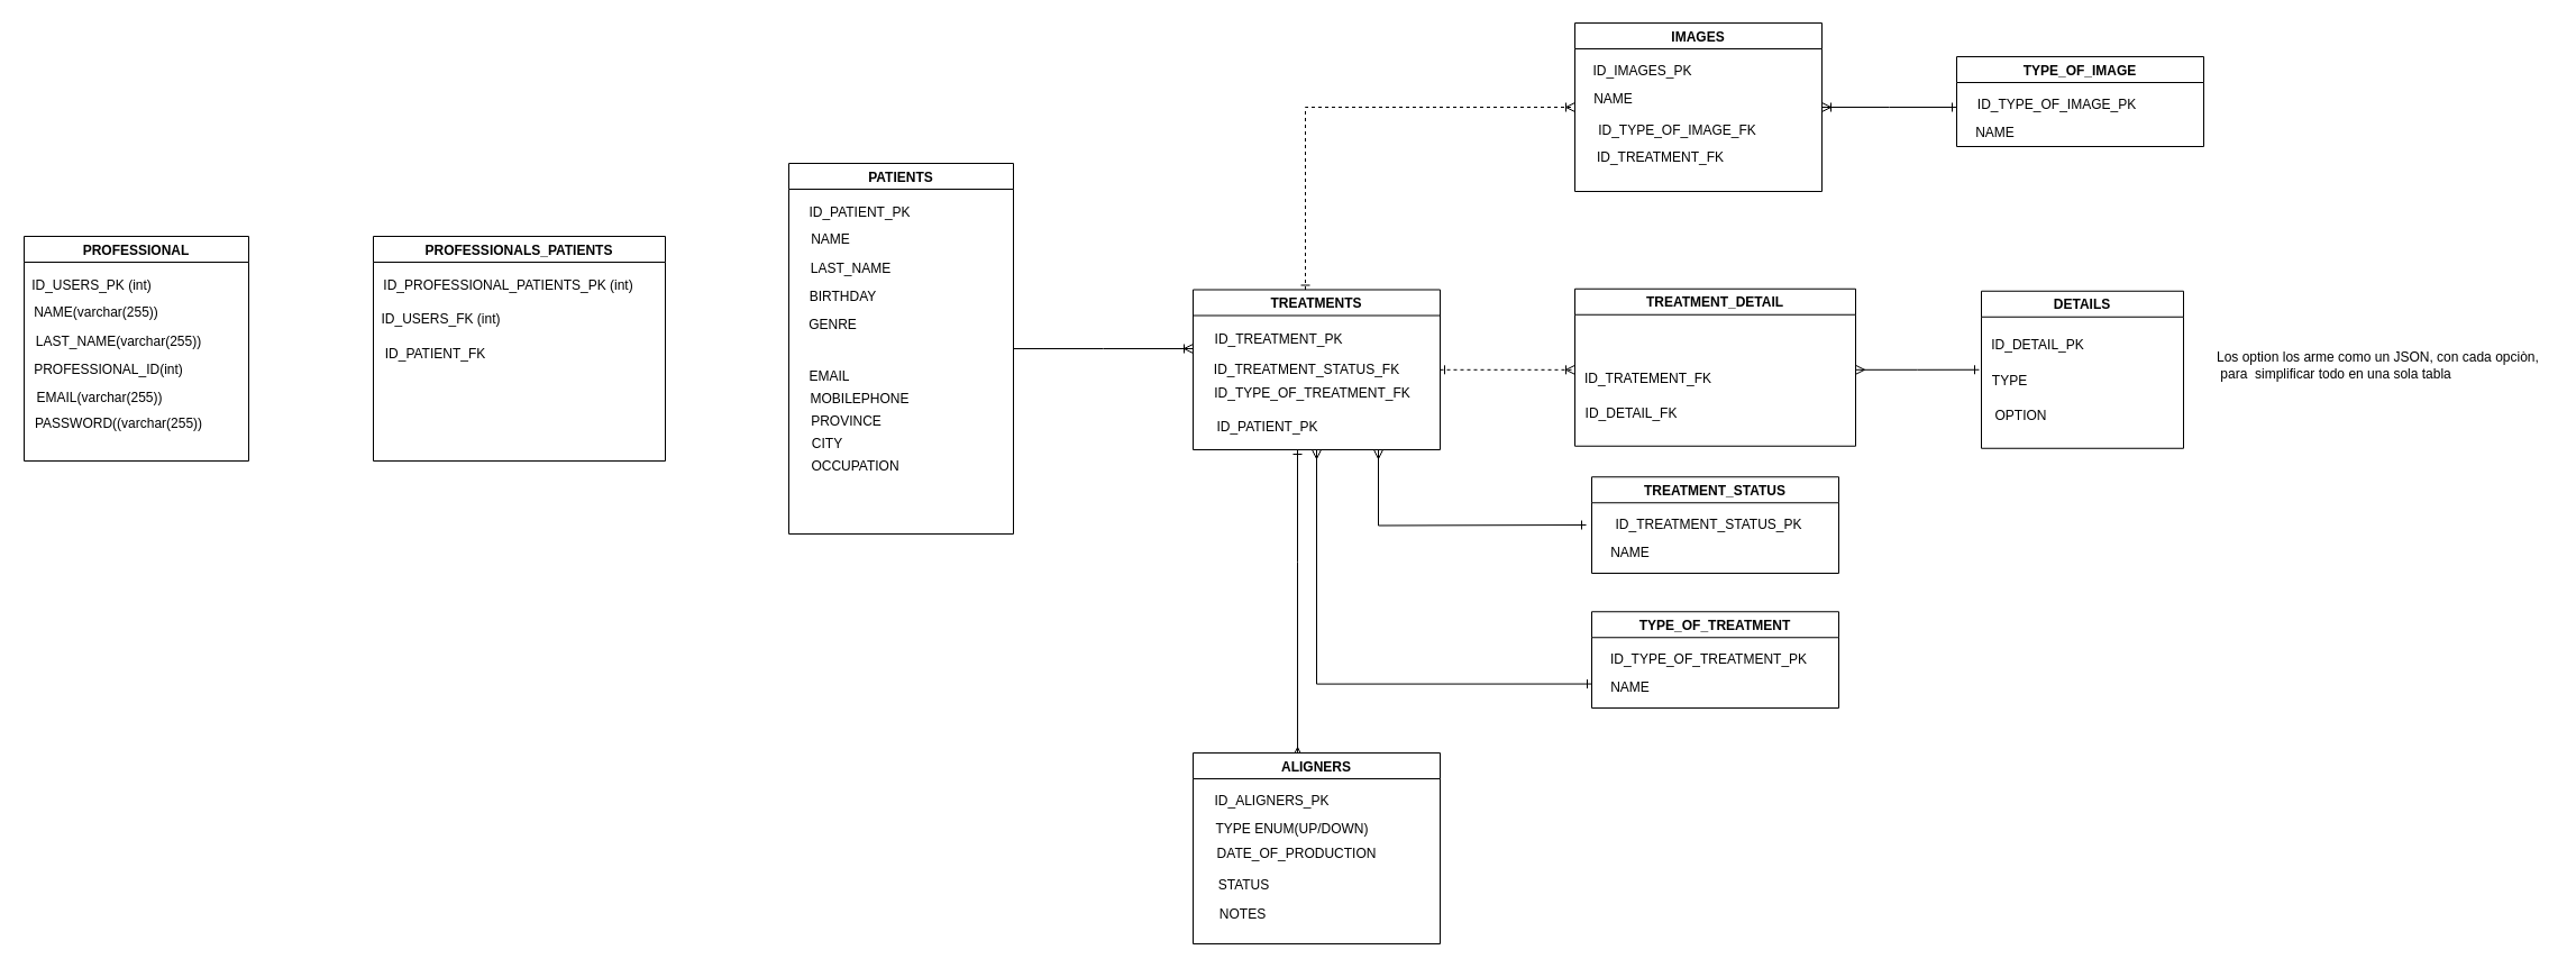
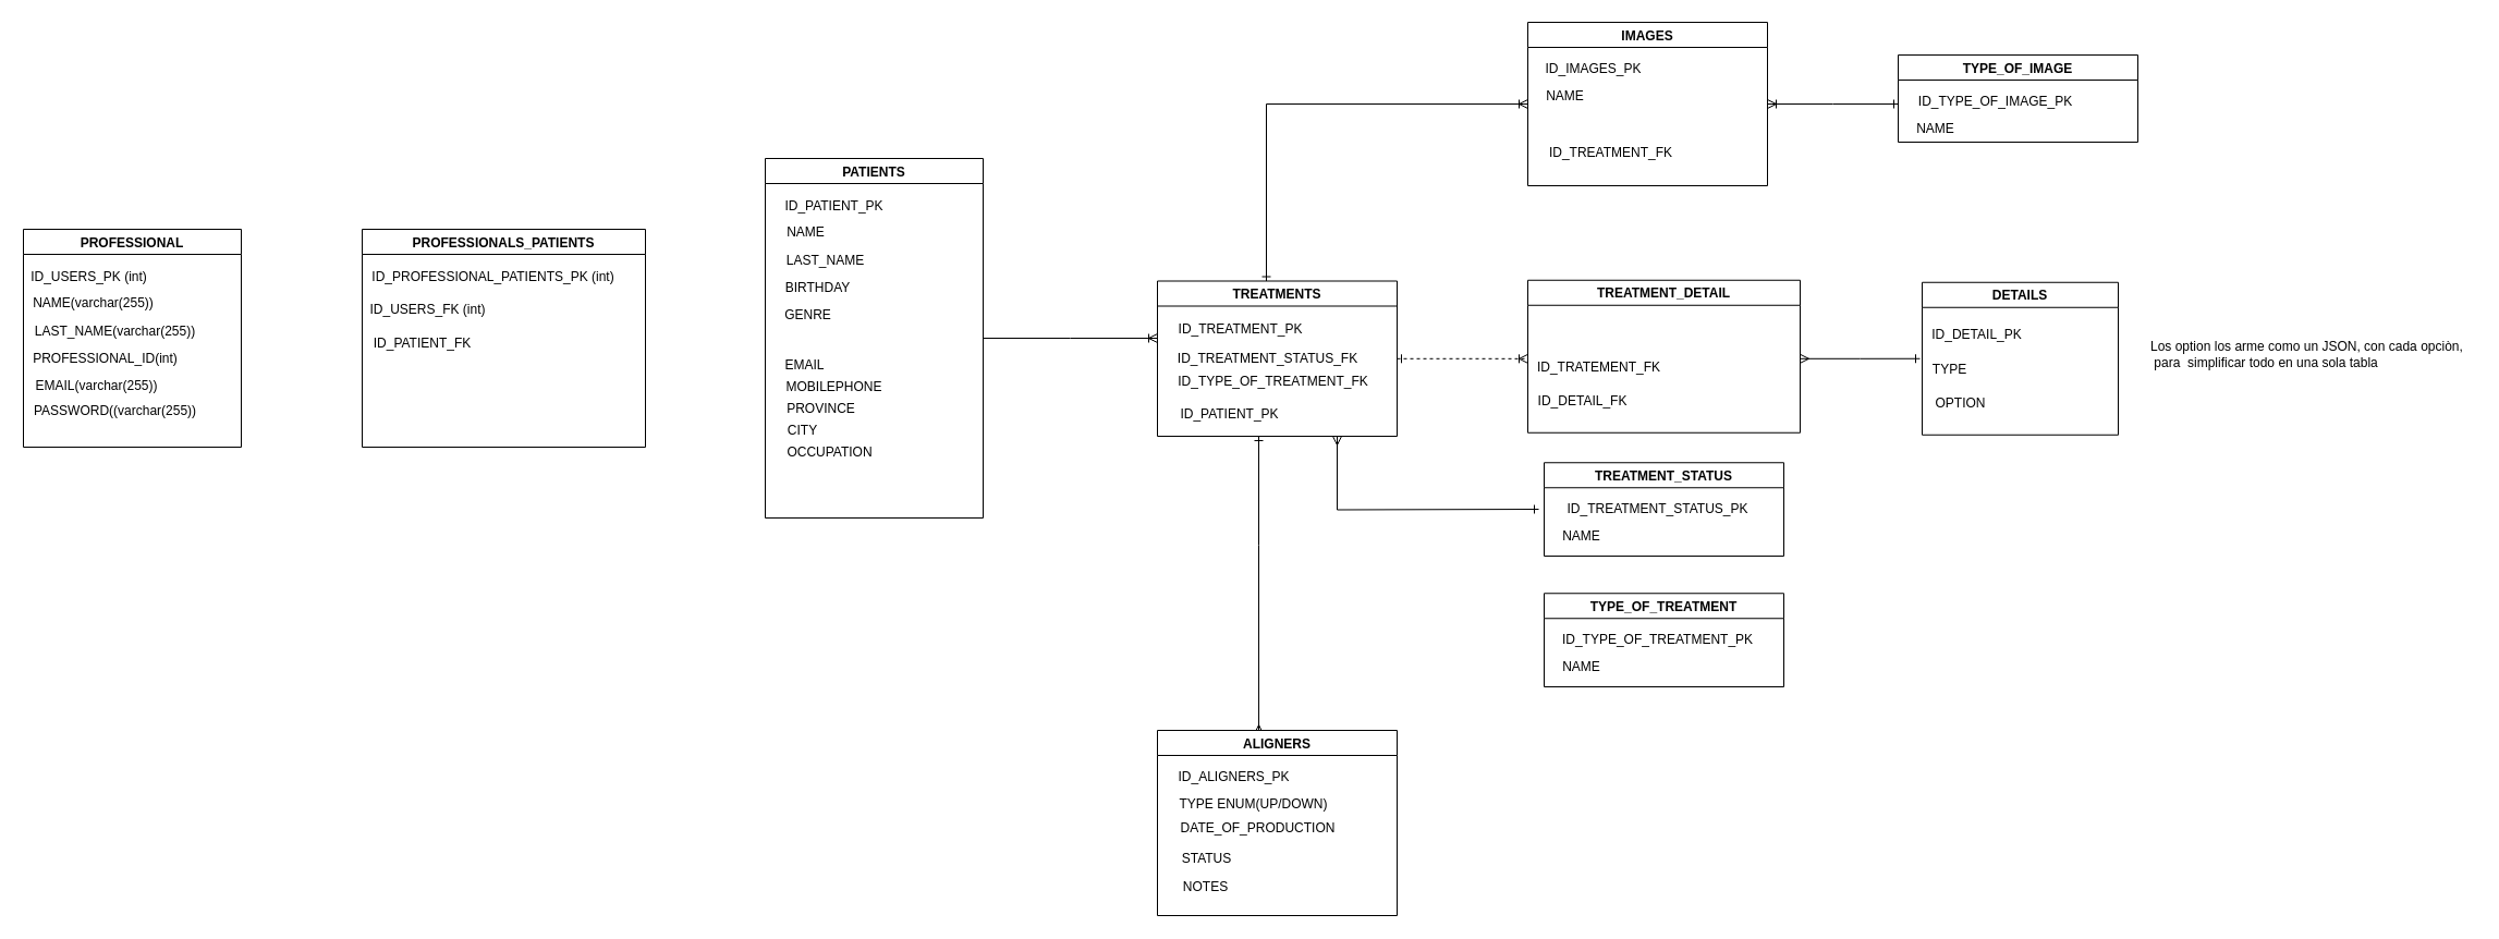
  <mxCell id="0" />
  <mxCell id="1" parent="0" />
  <mxCell id="2" value="PROFESSIONAL" style="swimlane;" vertex="1" parent="1"><mxGeometry x="21" y="210" width="200" height="200" as="geometry" /></mxCell>
  <mxCell id="3" value="PASSWORD((varchar(255))" style="text;html=1;align=center;verticalAlign=middle;resizable=0;points=[];autosize=1;strokeColor=none;fillColor=none;" vertex="1" parent="2"><mxGeometry x="4" y="157" width="160" height="20" as="geometry" /></mxCell>
  <mxCell id="4" value="EMAIL(varchar(255))" style="text;html=1;align=center;verticalAlign=middle;resizable=0;points=[];autosize=1;strokeColor=none;fillColor=none;" vertex="1" parent="2"><mxGeometry x="2" y="134" width="130" height="20" as="geometry" /></mxCell>
  <mxCell id="5" value="PROFESSIONAL_ID(int)" style="text;html=1;align=center;verticalAlign=middle;resizable=0;points=[];autosize=1;strokeColor=none;fillColor=none;" vertex="1" parent="2"><mxGeometry y="109" width="150" height="20" as="geometry" /></mxCell>
  <mxCell id="6" value="NAME(varchar(255))" style="text;html=1;align=center;verticalAlign=middle;resizable=0;points=[];autosize=1;strokeColor=none;fillColor=none;" vertex="1" parent="2"><mxGeometry x="-1" y="58" width="130" height="20" as="geometry" /></mxCell>
  <mxCell id="7" value="ID_USERS_PK (int)" style="text;html=1;align=center;verticalAlign=middle;resizable=0;points=[];autosize=1;strokeColor=none;fillColor=none;" vertex="1" parent="1"><mxGeometry x="21" y="244" width="120" height="20" as="geometry" /></mxCell>
  <mxCell id="8" value="LAST_NAME(varchar(255))" style="text;html=1;align=center;verticalAlign=middle;resizable=0;points=[];autosize=1;strokeColor=none;fillColor=none;" vertex="1" parent="1"><mxGeometry x="25" y="294" width="160" height="20" as="geometry" /></mxCell>
  <mxCell id="9" style="edgeStyle=orthogonalEdgeStyle;rounded=0;orthogonalLoop=1;jettySize=auto;html=1;startArrow=baseDash;startFill=0;endArrow=ERoneToMany;endFill=0;" edge="1" parent="1" source="10"><mxGeometry relative="1" as="geometry"><mxPoint x="1062" y="310" as="targetPoint" /></mxGeometry></mxCell>
  <mxCell id="10" value="PATIENTS" style="swimlane;" vertex="1" parent="1"><mxGeometry x="702" y="145" width="200" height="330" as="geometry" /></mxCell>
  <mxCell id="11" value="GENRE" style="text;html=1;align=center;verticalAlign=middle;resizable=0;points=[];autosize=1;strokeColor=none;fillColor=none;" vertex="1" parent="10"><mxGeometry x="9" y="134" width="60" height="20" as="geometry" /></mxCell>
  <mxCell id="12" value="BIRTHDAY" style="text;html=1;align=center;verticalAlign=middle;resizable=0;points=[];autosize=1;strokeColor=none;fillColor=none;" vertex="1" parent="10"><mxGeometry x="8" y="109" width="80" height="20" as="geometry" /></mxCell>
  <mxCell id="13" value="NAME" style="text;html=1;align=center;verticalAlign=middle;resizable=0;points=[];autosize=1;strokeColor=none;fillColor=none;" vertex="1" parent="10"><mxGeometry x="12" y="58" width="50" height="20" as="geometry" /></mxCell>
  <mxCell id="14" value="EMAIL" style="text;html=1;align=center;verticalAlign=middle;resizable=0;points=[];autosize=1;strokeColor=none;fillColor=none;" vertex="1" parent="10"><mxGeometry x="11" y="180" width="50" height="20" as="geometry" /></mxCell>
  <mxCell id="15" value="OCCUPATION" style="text;html=1;align=center;verticalAlign=middle;resizable=0;points=[];autosize=1;strokeColor=none;fillColor=none;" vertex="1" parent="10"><mxGeometry x="14" y="260" width="90" height="20" as="geometry" /></mxCell>
  <mxCell id="16" value="ID_PATIENT_PK" style="text;html=1;align=center;verticalAlign=middle;resizable=0;points=[];autosize=1;strokeColor=none;fillColor=none;" vertex="1" parent="1"><mxGeometry x="710" y="179" width="110" height="20" as="geometry" /></mxCell>
  <mxCell id="17" value="LAST_NAME" style="text;html=1;align=center;verticalAlign=middle;resizable=0;points=[];autosize=1;strokeColor=none;fillColor=none;" vertex="1" parent="1"><mxGeometry x="712" y="229" width="90" height="20" as="geometry" /></mxCell>
  <mxCell id="18" value="MOBILEPHONE" style="text;html=1;align=center;verticalAlign=middle;resizable=0;points=[];autosize=1;strokeColor=none;fillColor=none;" vertex="1" parent="1"><mxGeometry x="715" y="345" width="100" height="20" as="geometry" /></mxCell>
  <mxCell id="19" value="PROVINCE" style="text;html=1;align=center;verticalAlign=middle;resizable=0;points=[];autosize=1;strokeColor=none;fillColor=none;" vertex="1" parent="1"><mxGeometry x="713" y="365" width="80" height="20" as="geometry" /></mxCell>
  <mxCell id="20" value="CITY" style="text;html=1;align=center;verticalAlign=middle;resizable=0;points=[];autosize=1;strokeColor=none;fillColor=none;" vertex="1" parent="1"><mxGeometry x="716" y="385" width="40" height="20" as="geometry" /></mxCell>
  <mxCell id="21" style="edgeStyle=orthogonalEdgeStyle;rounded=0;orthogonalLoop=1;jettySize=auto;html=1;startArrow=ERmany;startFill=0;endArrow=ERone;endFill=0;" edge="1" parent="1" source="22"><mxGeometry relative="1" as="geometry"><mxPoint x="1762" y="328.75" as="targetPoint" /><Array as="points"><mxPoint x="1707" y="329" /></Array></mxGeometry></mxCell>
  <mxCell id="22" value="TREATMENT_DETAIL" style="swimlane;" vertex="1" parent="1"><mxGeometry x="1402" y="256.75" width="250" height="140" as="geometry" /></mxCell>
  <mxCell id="23" value="ID_TRATEMENT_FK" style="text;html=1;align=center;verticalAlign=middle;resizable=0;points=[];autosize=1;strokeColor=none;fillColor=none;" vertex="1" parent="22"><mxGeometry y="70" width="130" height="20" as="geometry" /></mxCell>
  <mxCell id="24" value="ID_DETAIL_FK" style="text;html=1;align=center;verticalAlign=middle;resizable=0;points=[];autosize=1;strokeColor=none;fillColor=none;" vertex="1" parent="22"><mxGeometry y="101.25" width="100" height="20" as="geometry" /></mxCell>
  <mxCell id="25" style="edgeStyle=orthogonalEdgeStyle;rounded=0;orthogonalLoop=1;jettySize=auto;html=1;startArrow=ERone;startFill=0;endArrow=ERoneToMany;endFill=0;entryX=0;entryY=0.105;entryDx=0;entryDy=0;entryPerimeter=0;dashed=1;" edge="1" parent="1" source="29" target="23"><mxGeometry relative="1" as="geometry"><mxPoint x="1392" y="328.75" as="targetPoint" /></mxGeometry></mxCell>
- <mxCell id="26" style="edgeStyle=orthogonalEdgeStyle;rounded=0;orthogonalLoop=1;jettySize=auto;html=1;entryX=0;entryY=0.75;entryDx=0;entryDy=0;startArrow=ERmany;startFill=0;endArrow=ERone;endFill=0;" edge="1" parent="1" source="29" target="38"><mxGeometry relative="1" as="geometry"><Array as="points"><mxPoint x="1172" y="609" /></Array></mxGeometry></mxCell>
- <mxCell id="27" style="edgeStyle=orthogonalEdgeStyle;rounded=0;orthogonalLoop=1;jettySize=auto;html=1;entryX=0;entryY=0.5;entryDx=0;entryDy=0;startArrow=ERone;startFill=0;endArrow=ERoneToMany;endFill=0;dashed=1;" edge="1" parent="1" source="29" target="42"><mxGeometry relative="1" as="geometry"><Array as="points"><mxPoint x="1162" y="95" /></Array></mxGeometry></mxCell>
+ <mxCell id="27" style="edgeStyle=orthogonalEdgeStyle;rounded=0;orthogonalLoop=1;jettySize=auto;html=1;entryX=0;entryY=0.5;entryDx=0;entryDy=0;startArrow=ERone;startFill=0;endArrow=ERoneToMany;endFill=0;" edge="1" parent="1" source="29" target="42"><mxGeometry relative="1" as="geometry"><Array as="points"><mxPoint x="1162" y="95" /></Array></mxGeometry></mxCell>
  <mxCell id="28" style="edgeStyle=orthogonalEdgeStyle;rounded=0;orthogonalLoop=1;jettySize=auto;html=1;entryX=0.423;entryY=0.018;entryDx=0;entryDy=0;entryPerimeter=0;startArrow=ERone;startFill=0;endArrow=ERmany;endFill=0;" edge="1" parent="1" source="29" target="50"><mxGeometry relative="1" as="geometry"><Array as="points"><mxPoint x="1155" y="500" /><mxPoint x="1155" y="500" /></Array></mxGeometry></mxCell>
  <mxCell id="29" value="TREATMENTS" style="swimlane;" vertex="1" parent="1"><mxGeometry x="1062" y="257.5" width="220" height="142.5" as="geometry" /></mxCell>
  <mxCell id="30" value="ID_TREATMENT_STATUS_FK" style="text;html=1;align=center;verticalAlign=middle;resizable=0;points=[];autosize=1;strokeColor=none;fillColor=none;" vertex="1" parent="29"><mxGeometry x="11" y="61.25" width="180" height="20" as="geometry" /></mxCell>
  <mxCell id="31" value="ID_TYPE_OF_TREATMENT_FK" style="text;html=1;align=center;verticalAlign=middle;resizable=0;points=[];autosize=1;strokeColor=none;fillColor=none;" vertex="1" parent="29"><mxGeometry x="11" y="82.5" width="190" height="20" as="geometry" /></mxCell>
  <mxCell id="32" value="ID_TREATMENT_PK" style="text;html=1;align=center;verticalAlign=middle;resizable=0;points=[];autosize=1;strokeColor=none;fillColor=none;" vertex="1" parent="29"><mxGeometry x="11" y="34" width="130" height="20" as="geometry" /></mxCell>
  <mxCell id="33" value="ID_PATIENT_PK" style="text;html=1;align=center;verticalAlign=middle;resizable=0;points=[];autosize=1;strokeColor=none;fillColor=none;" vertex="1" parent="29"><mxGeometry x="11" y="112.5" width="110" height="20" as="geometry" /></mxCell>
  <mxCell id="34" value="DETAILS" style="swimlane;" vertex="1" parent="1"><mxGeometry x="1764" y="258.75" width="180" height="140" as="geometry" /></mxCell>
  <mxCell id="35" value="TYPE" style="text;html=1;align=center;verticalAlign=middle;resizable=0;points=[];autosize=1;strokeColor=none;fillColor=none;" vertex="1" parent="34"><mxGeometry y="70" width="50" height="20" as="geometry" /></mxCell>
  <mxCell id="36" value="ID_DETAIL_PK" style="text;html=1;align=center;verticalAlign=middle;resizable=0;points=[];autosize=1;strokeColor=none;fillColor=none;" vertex="1" parent="34"><mxGeometry y="38" width="100" height="20" as="geometry" /></mxCell>
  <mxCell id="37" value="OPTION" style="text;html=1;align=center;verticalAlign=middle;resizable=0;points=[];autosize=1;strokeColor=none;fillColor=none;" vertex="1" parent="34"><mxGeometry x="5" y="101.25" width="60" height="20" as="geometry" /></mxCell>
  <mxCell id="38" value="TYPE_OF_TREATMENT" style="swimlane;" vertex="1" parent="1"><mxGeometry x="1417" y="544.25" width="220" height="85.75" as="geometry" /></mxCell>
  <mxCell id="39" value="NAME" style="text;html=1;align=center;verticalAlign=middle;resizable=0;points=[];autosize=1;strokeColor=none;fillColor=none;" vertex="1" parent="38"><mxGeometry x="9" y="58" width="50" height="20" as="geometry" /></mxCell>
  <mxCell id="40" value="ID_TYPE_OF_TREATMENT_PK" style="text;html=1;align=center;verticalAlign=middle;resizable=0;points=[];autosize=1;strokeColor=none;fillColor=none;" vertex="1" parent="38"><mxGeometry x="9" y="32.88" width="190" height="20" as="geometry" /></mxCell>
  <mxCell id="41" style="edgeStyle=orthogonalEdgeStyle;rounded=0;orthogonalLoop=1;jettySize=auto;html=1;startArrow=ERoneToMany;startFill=0;endArrow=ERone;endFill=0;" edge="1" parent="1" source="42"><mxGeometry relative="1" as="geometry"><mxPoint x="1742" y="95" as="targetPoint" /></mxGeometry></mxCell>
  <mxCell id="42" value="IMAGES" style="swimlane;" vertex="1" parent="1"><mxGeometry x="1402" y="20" width="220" height="150" as="geometry" /></mxCell>
  <mxCell id="43" value="NAME" style="text;html=1;align=center;verticalAlign=middle;resizable=0;points=[];autosize=1;strokeColor=none;fillColor=none;" vertex="1" parent="42"><mxGeometry x="9" y="58" width="50" height="20" as="geometry" /></mxCell>
  <mxCell id="44" value="ID_IMAGES_PK" style="text;html=1;align=center;verticalAlign=middle;resizable=0;points=[];autosize=1;strokeColor=none;fillColor=none;" vertex="1" parent="42"><mxGeometry x="10" y="32.87" width="100" height="20" as="geometry" /></mxCell>
  <mxCell id="45" value="ID_TREATMENT_FK" style="text;html=1;align=center;verticalAlign=middle;resizable=0;points=[];autosize=1;strokeColor=none;fillColor=none;" vertex="1" parent="42"><mxGeometry x="11" y="110" width="130" height="20" as="geometry" /></mxCell>
- <mxCell id="46" value="ID_TYPE_OF_IMAGE_FK" style="text;html=1;align=center;verticalAlign=middle;resizable=0;points=[];autosize=1;strokeColor=none;fillColor=none;" vertex="1" parent="42"><mxGeometry x="11" y="86" width="160" height="20" as="geometry" /></mxCell>
  <mxCell id="47" value="TYPE_OF_IMAGE" style="swimlane;" vertex="1" parent="1"><mxGeometry x="1742" y="50" width="220" height="80" as="geometry" /></mxCell>
  <mxCell id="48" value="NAME" style="text;html=1;align=center;verticalAlign=middle;resizable=0;points=[];autosize=1;strokeColor=none;fillColor=none;" vertex="1" parent="47"><mxGeometry x="9" y="58" width="50" height="20" as="geometry" /></mxCell>
  <mxCell id="49" value="ID_TYPE_OF_IMAGE_PK" style="text;html=1;align=center;verticalAlign=middle;resizable=0;points=[];autosize=1;strokeColor=none;fillColor=none;" vertex="1" parent="47"><mxGeometry x="9" y="32.87" width="160" height="20" as="geometry" /></mxCell>
  <mxCell id="50" value="ALIGNERS" style="swimlane;" vertex="1" parent="1"><mxGeometry x="1062" y="670" width="220" height="170" as="geometry" /></mxCell>
  <mxCell id="51" value="TYPE ENUM(UP/DOWN)" style="text;html=1;align=center;verticalAlign=middle;resizable=0;points=[];autosize=1;strokeColor=none;fillColor=none;" vertex="1" parent="50"><mxGeometry x="13" y="58" width="150" height="20" as="geometry" /></mxCell>
  <mxCell id="52" value="ID_ALIGNERS_PK" style="text;html=1;align=center;verticalAlign=middle;resizable=0;points=[];autosize=1;strokeColor=none;fillColor=none;" vertex="1" parent="50"><mxGeometry x="10" y="32.87" width="120" height="20" as="geometry" /></mxCell>
  <mxCell id="53" value="DATE_OF_PRODUCTION" style="text;html=1;align=center;verticalAlign=middle;resizable=0;points=[];autosize=1;strokeColor=none;fillColor=none;" vertex="1" parent="50"><mxGeometry x="12" y="80" width="160" height="20" as="geometry" /></mxCell>
  <mxCell id="54" value="STATUS" style="text;html=1;align=center;verticalAlign=middle;resizable=0;points=[];autosize=1;strokeColor=none;fillColor=none;" vertex="1" parent="50"><mxGeometry x="15" y="108" width="60" height="20" as="geometry" /></mxCell>
  <mxCell id="55" value="NOTES" style="text;html=1;align=center;verticalAlign=middle;resizable=0;points=[];autosize=1;strokeColor=none;fillColor=none;" vertex="1" parent="50"><mxGeometry x="14" y="134" width="60" height="20" as="geometry" /></mxCell>
  <mxCell id="56" value="Los option los arme como un JSON, con cada opciòn,&lt;br&gt;&amp;nbsp;para&amp;nbsp; simplificar todo en una sola tabla" style="text;html=1;align=left;verticalAlign=middle;resizable=0;points=[];autosize=1;strokeColor=none;fillColor=none;" vertex="1" parent="1"><mxGeometry x="1972" y="310" width="300" height="30" as="geometry" /></mxCell>
  <mxCell id="57" value="TREATMENT_STATUS" style="swimlane;" vertex="1" parent="1"><mxGeometry x="1417" y="424.25" width="220" height="85.75" as="geometry" /></mxCell>
  <mxCell id="58" value="NAME" style="text;html=1;align=center;verticalAlign=middle;resizable=0;points=[];autosize=1;strokeColor=none;fillColor=none;" vertex="1" parent="57"><mxGeometry x="9" y="58" width="50" height="20" as="geometry" /></mxCell>
  <mxCell id="59" value="ID_TREATMENT_STATUS_PK" style="text;html=1;align=center;verticalAlign=middle;resizable=0;points=[];autosize=1;strokeColor=none;fillColor=none;" vertex="1" parent="57"><mxGeometry x="14" y="32.88" width="180" height="20" as="geometry" /></mxCell>
  <mxCell id="60" style="edgeStyle=orthogonalEdgeStyle;rounded=0;orthogonalLoop=1;jettySize=auto;html=1;entryX=0.75;entryY=1;entryDx=0;entryDy=0;startArrow=ERone;startFill=0;endArrow=ERmany;endFill=0;" edge="1" parent="1" target="29"><mxGeometry relative="1" as="geometry"><mxPoint x="1412" y="467" as="sourcePoint" /></mxGeometry></mxCell>
  <mxCell id="61" value="PROFESSIONALS_PATIENTS" style="swimlane;" vertex="1" parent="1"><mxGeometry x="332" y="210" width="260" height="200" as="geometry" /></mxCell>
  <mxCell id="62" value="ID_USERS_FK (int)" style="text;html=1;align=center;verticalAlign=middle;resizable=0;points=[];autosize=1;strokeColor=none;fillColor=none;" vertex="1" parent="61"><mxGeometry y="64" width="120" height="20" as="geometry" /></mxCell>
  <mxCell id="63" value="ID_PATIENT_FK" style="text;html=1;align=center;verticalAlign=middle;resizable=0;points=[];autosize=1;strokeColor=none;fillColor=none;" vertex="1" parent="61"><mxGeometry y="95" width="110" height="20" as="geometry" /></mxCell>
  <mxCell id="64" value="ID_PROFESSIONAL_PATIENTS_PK (int)" style="text;html=1;align=center;verticalAlign=middle;resizable=0;points=[];autosize=1;strokeColor=none;fillColor=none;" vertex="1" parent="1"><mxGeometry x="332" y="244" width="240" height="20" as="geometry" /></mxCell>
